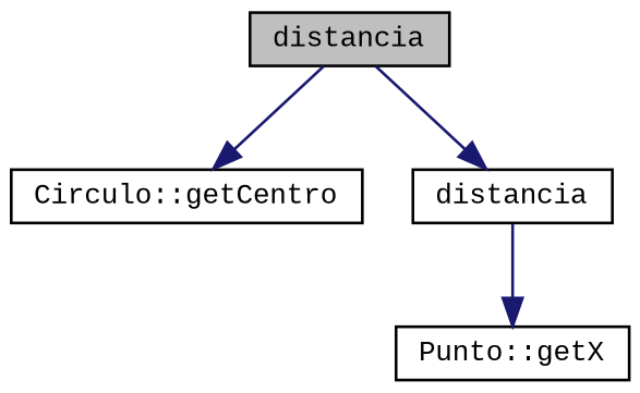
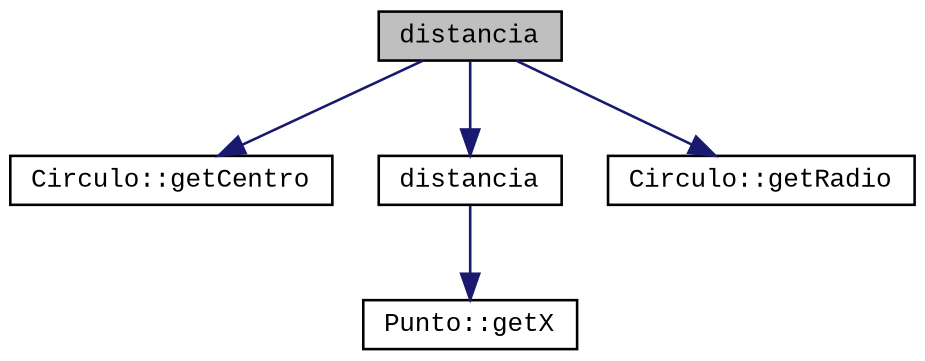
  digraph {
    fontname="Liberation Mono"
    rankdir=TB
    node [color=black fillcolor=white fontname="Liberation Mono" fontsize=10 shape=record style=filled]
    edge [color=midnightblue fontname="Liberation Mono" fontsize=10 labelfontname=Helvetica labelfontsize=10 style=solid]
    n1 [fillcolor=grey75 fontcolor=black height=0.2 label=distancia width=0.4]
    n2 [height=0.2 label="Circulo::getCentro" width=0.4]
    n3 [height=0.2 label=distancia width=0.4]
+   n4 [height=0.2 label="Circulo::getRadio" width=0.4]
    n5 [height=0.2 label="Punto::getX" width=0.4]
    n1 -> n2
    n1 -> n3
+   n1 -> n4
    n3 -> n5
  }
